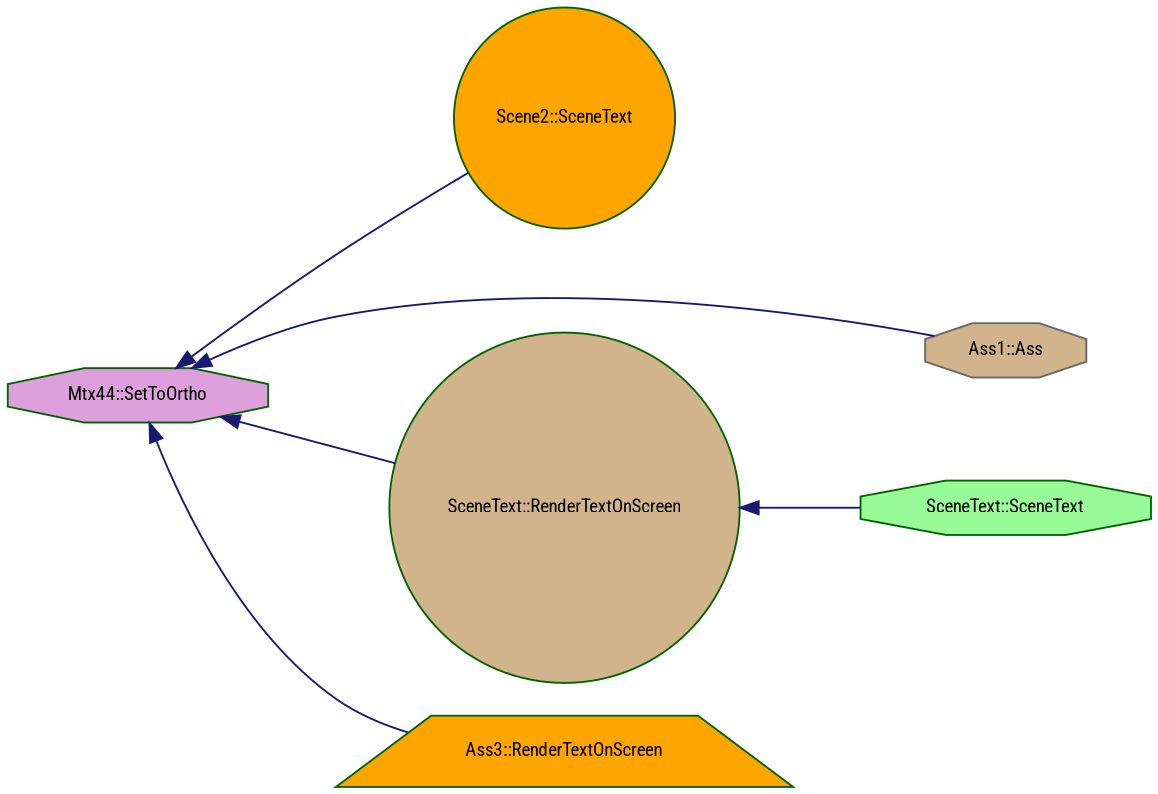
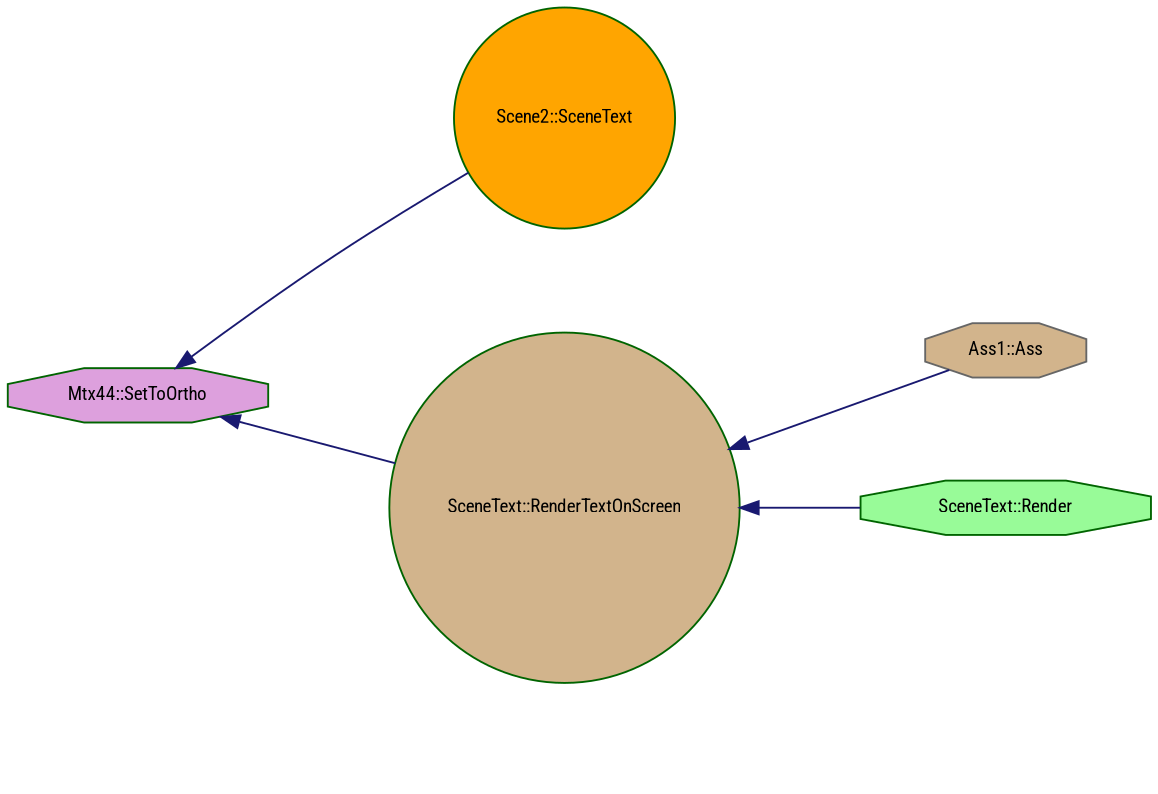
  digraph {
    fontname="Roboto Condensed"
    rankdir=LR
    node [color=darkgreen fillcolor=orange fontname="Roboto Condensed" fontsize=10 shape=octagon style=filled]
    edge [color=midnightblue dir=back fontname="Roboto Condensed" fontsize=10 labelfontname=Helvetica labelfontsize=10 style=solid]
    n1 [fillcolor=plum fontcolor=black height=0.2 label="Mtx44::SetToOrtho" width=0.4]
    n2 [height=0.2 label="Scene2::SceneText" shape=circle width=0.4]
    n3 [color=gray40 fillcolor=tan height=0.2 label="Ass1::Ass" width=0.4]
    n4 [fillcolor=tan height=0.2 label="SceneText::RenderTextOnScreen" shape=circle width=0.4]
-   n5 [height=0.2 label="Ass3::RenderTextOnScreen" shape=trapezium width=0.4]
-   n6 [fillcolor=palegreen height=0.2 label="SceneText::SceneText" width=0.4]
+   n6 [fillcolor=palegreen height=0.2 label="SceneText::Render" width=0.4]
    n1 -> n2
-   n1 -> n3
+   n4 -> n3
    n1 -> n4
-   n1 -> n5
    n4 -> n6
  }
